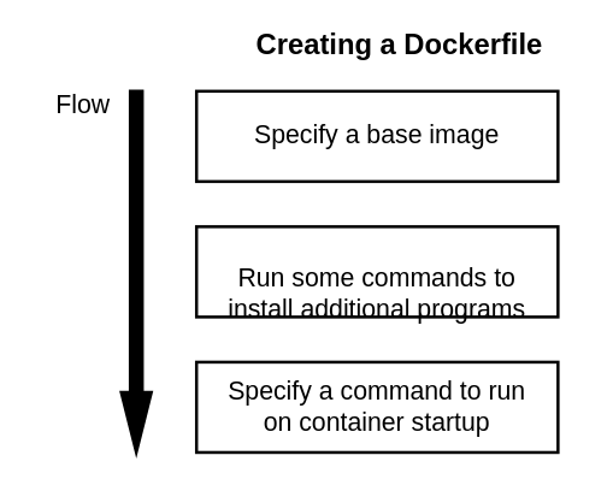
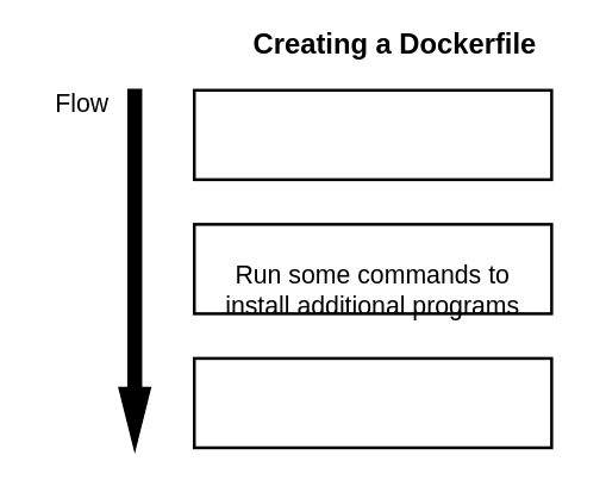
  <mxCell id="0" />
  <mxCell id="1" parent="0" />
  <mxCell id="2" value="" style="rounded=0;whiteSpace=wrap;html=1;strokeWidth=2;" vertex="1" parent="1"><mxGeometry x="130" y="60" width="240" height="60" as="geometry" /></mxCell>
  <mxCell id="3" value="" style="rounded=0;whiteSpace=wrap;html=1;strokeWidth=2;" vertex="1" parent="1"><mxGeometry x="130" y="240" width="240" height="60" as="geometry" /></mxCell>
  <mxCell id="4" value="" style="rounded=0;whiteSpace=wrap;html=1;strokeWidth=2;" vertex="1" parent="1"><mxGeometry x="130" y="150" width="240" height="60" as="geometry" /></mxCell>
  <mxCell id="5" value="" style="html=1;shadow=0;dashed=0;align=center;verticalAlign=middle;shape=mxgraph.arrows2.arrow;dy=0.6;dx=40;direction=south;notch=0;strokeWidth=2;fillColor=#000000;" vertex="1" parent="1"><mxGeometry x="80" y="60" width="20" height="240" as="geometry" /></mxCell>
  <mxCell id="6" value="Creating a Dockerfile" style="text;html=1;strokeColor=none;fillColor=none;align=center;verticalAlign=middle;whiteSpace=wrap;rounded=0;strokeWidth=1;fontStyle=1;fontSize=19;fontFamily=Helvetica;" vertex="1" parent="1"><mxGeometry x="145" y="20" width="240" height="20" as="geometry" /></mxCell>
  <mxCell id="7" value="Flow" style="text;html=1;strokeColor=none;fillColor=none;align=center;verticalAlign=middle;whiteSpace=wrap;rounded=0;strokeWidth=1;fontStyle=0;fontSize=17;fontFamily=Helvetica;" vertex="1" parent="1"><mxGeometry x="20" y="60" width="70" height="20" as="geometry" /></mxCell>
- <mxCell id="8" value="Specify a base image" style="text;html=1;strokeColor=none;fillColor=none;align=center;verticalAlign=middle;whiteSpace=wrap;rounded=0;strokeWidth=1;fontStyle=0;fontSize=17;fontFamily=Helvetica;" vertex="1" parent="1"><mxGeometry x="145" y="80" width="210" height="20" as="geometry" /></mxCell>
  <mxCell id="9" value="Run some commands to install additional programs" style="text;html=1;strokeColor=none;fillColor=none;align=center;verticalAlign=middle;whiteSpace=wrap;rounded=0;strokeWidth=1;fontStyle=0;fontSize=17;fontFamily=Helvetica;" vertex="1" parent="1"><mxGeometry x="145" y="185" width="210" height="20" as="geometry" /></mxCell>
- <mxCell id="10" value="Specify a command to run on container startup" style="text;html=1;strokeColor=none;fillColor=none;align=center;verticalAlign=middle;whiteSpace=wrap;rounded=0;strokeWidth=1;fontStyle=0;fontSize=17;fontFamily=Helvetica;" vertex="1" parent="1"><mxGeometry x="145" y="260" width="210" height="20" as="geometry" /></mxCell>
